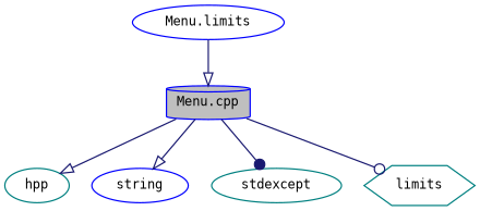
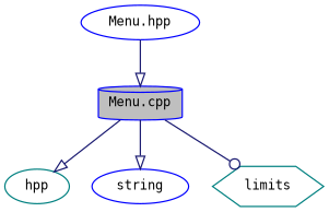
  digraph {
    fontname="DejaVu Sans Mono"
    node [color=blue fillcolor=white fontname="DejaVu Sans Mono" fontsize=10 shape=ellipse style=filled]
    edge [arrowhead=onormal color=midnightblue fontname="DejaVu Sans Mono" fontsize=10 labelfontname=Helvetica labelfontsize=10 style=solid]
    n1 [fillcolor=grey75 fontcolor=black height=0.2 label="Menu.cpp" shape=cylinder width=0.4]
    n2 [color=teal height=0.2 label=hpp width=0.4]
    n3 [height=0.2 label=string width=0.4]
-   n4 [color=teal height=0.2 label=stdexcept width=0.4]
    n5 [color=teal height=0.2 label=limits shape=hexagon width=0.4]
-   n6 [height=0.2 label="Menu.limits" width=0.4]
+   n6 [height=0.2 label="Menu.hpp" width=0.4]
    n1 -> n2
    n1 -> n3
-   n1 -> n4 [arrowhead=dot]
    n1 -> n5 [arrowhead=odot]
    n6 -> n1
  }
